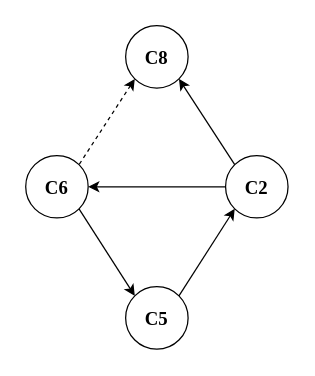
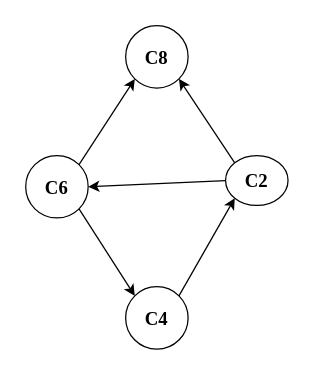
  <mxCell id="0" />
  <mxCell id="1" parent="0" />
  <mxCell id="2" style="edgeStyle=none;rounded=0;orthogonalLoop=1;jettySize=auto;html=1;exitX=1;exitY=1;exitDx=0;exitDy=0;entryX=0;entryY=0;entryDx=0;entryDy=0;fontFamily=Verdana;fontSize=15;startArrow=none;startFill=0;endArrow=classic;endFill=1;" edge="1" parent="1" source="3" target="10"><mxGeometry relative="1" as="geometry" /></mxCell>
  <mxCell id="3" value="C6" style="ellipse;whiteSpace=wrap;html=1;aspect=fixed;align=center;fontFamily=Verdana;fontStyle=1;fontSize=15;" vertex="1" parent="1"><mxGeometry x="20" y="124" width="50" height="50" as="geometry" /></mxCell>
  <mxCell id="4" style="rounded=0;orthogonalLoop=1;jettySize=auto;html=1;exitX=1;exitY=1;exitDx=0;exitDy=0;entryX=0;entryY=0;entryDx=0;entryDy=0;fontFamily=Verdana;fontSize=15;endArrow=none;endFill=0;startArrow=classic;startFill=1;" edge="1" parent="1" source="5" target="7"><mxGeometry relative="1" as="geometry" /></mxCell>
  <mxCell id="5" value="C8" style="ellipse;whiteSpace=wrap;html=1;aspect=fixed;align=center;fontFamily=Verdana;fontStyle=1;fontSize=15;" vertex="1" parent="1"><mxGeometry x="100" y="20" width="50" height="50" as="geometry" /></mxCell>
  <mxCell id="6" style="edgeStyle=none;rounded=0;orthogonalLoop=1;jettySize=auto;html=1;exitX=0;exitY=0.5;exitDx=0;exitDy=0;entryX=1;entryY=0.5;entryDx=0;entryDy=0;fontFamily=Verdana;fontSize=15;startArrow=none;startFill=0;endArrow=classic;endFill=1;" edge="1" parent="1" source="7" target="3"><mxGeometry relative="1" as="geometry" /></mxCell>
- <mxCell id="7" value="C2" style="ellipse;whiteSpace=wrap;html=1;aspect=fixed;align=center;fontFamily=Verdana;fontStyle=1;fontSize=15;" vertex="1" parent="1"><mxGeometry x="180" y="124" width="50" height="50" as="geometry" /></mxCell>
- <mxCell id="8" style="rounded=0;orthogonalLoop=1;jettySize=auto;html=1;exitX=0;exitY=1;exitDx=0;exitDy=0;fontFamily=Verdana;fontSize=15;entryX=1;entryY=0;entryDx=0;entryDy=0;startArrow=classic;startFill=1;endArrow=none;endFill=0;dashed=1;" edge="1" parent="1" source="5" target="3"><mxGeometry relative="1" as="geometry"><mxPoint x="-12.322" y="8.998" as="sourcePoint" /><mxPoint x="35" y="89" as="targetPoint" /><Array as="points" /></mxGeometry></mxCell>
+ <mxCell id="7" value="C2" style="ellipse;whiteSpace=wrap;html=1;aspect=fixed;align=center;fontFamily=Verdana;fontStyle=1;fontSize=15;" vertex="1" parent="1"><mxGeometry x="180" y="124" width="50" height="40" as="geometry" /></mxCell>
+ <mxCell id="8" style="rounded=0;orthogonalLoop=1;jettySize=auto;html=1;exitX=0;exitY=1;exitDx=0;exitDy=0;fontFamily=Verdana;fontSize=15;entryX=1;entryY=0;entryDx=0;entryDy=0;startArrow=classic;startFill=1;endArrow=none;endFill=0;" edge="1" parent="1" source="5" target="3"><mxGeometry relative="1" as="geometry"><mxPoint x="-12.322" y="8.998" as="sourcePoint" /><mxPoint x="35" y="89" as="targetPoint" /><Array as="points" /></mxGeometry></mxCell>
  <mxCell id="9" style="edgeStyle=none;rounded=0;orthogonalLoop=1;jettySize=auto;html=1;exitX=1;exitY=0;exitDx=0;exitDy=0;entryX=0;entryY=1;entryDx=0;entryDy=0;fontFamily=Verdana;fontSize=15;startArrow=none;startFill=0;endArrow=classic;endFill=1;" edge="1" parent="1" source="10" target="7"><mxGeometry relative="1" as="geometry" /></mxCell>
- <mxCell id="10" value="C5" style="ellipse;whiteSpace=wrap;html=1;aspect=fixed;align=center;fontFamily=Verdana;fontStyle=1;fontSize=15;" vertex="1" parent="1"><mxGeometry x="100" y="229" width="50" height="50" as="geometry" /></mxCell>
+ <mxCell id="10" value="C4" style="ellipse;whiteSpace=wrap;html=1;aspect=fixed;align=center;fontFamily=Verdana;fontStyle=1;fontSize=15;" vertex="1" parent="1"><mxGeometry x="100" y="229" width="50" height="50" as="geometry" /></mxCell>
